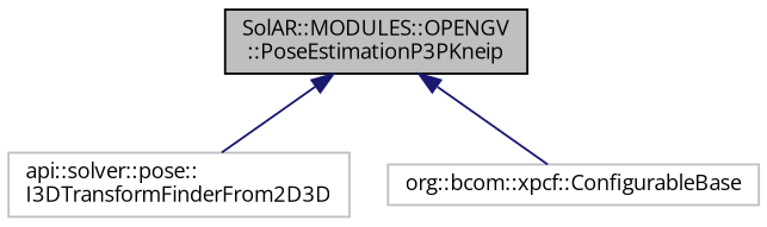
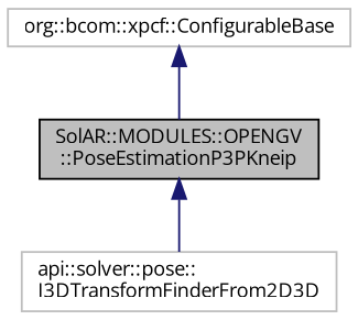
  digraph {
    fontname="Open Sans"
    node [color=grey75 fillcolor=white fontname="Open Sans" fontsize=10 shape=record style=filled]
    edge [color=midnightblue dir=back fontname="Open Sans" fontsize=10 labelfontname=Helvetica labelfontsize=10 style=solid]
    n1 [color=black fillcolor=grey75 fontcolor=black height=0.2 label="SolAR::MODULES::OPENGV\l::PoseEstimationP3PKneip" width=0.4]
    n2 [height=0.2 label="api::solver::pose::\lI3DTransformFinderFrom2D3D" width=0.4]
    n3 [height=0.2 label="org::bcom::xpcf::ConfigurableBase" width=0.4]
    n1 -> n2
-   n1 -> n3
+   n3 -> n1
  }
